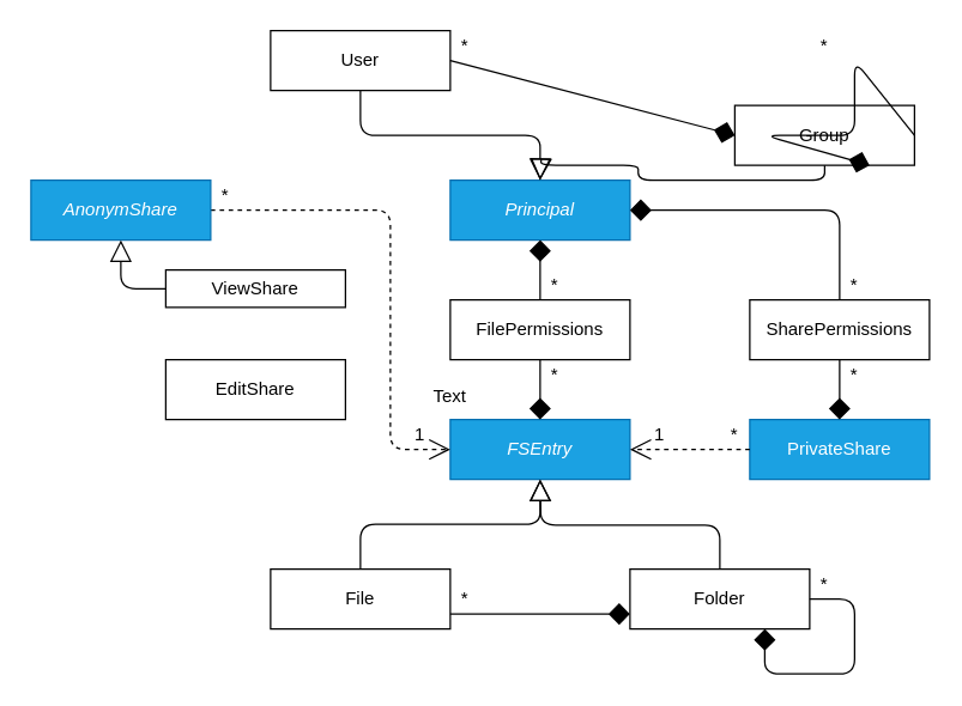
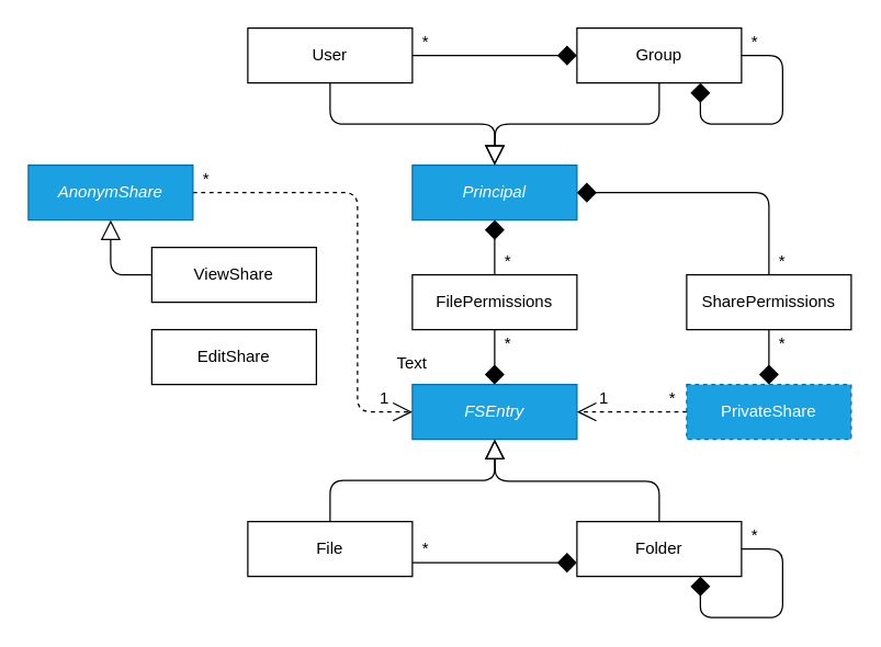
  <mxCell id="0" />
  <mxCell id="1" parent="0" />
  <mxCell id="2" value="&lt;i&gt;FSEntry&lt;/i&gt;" style="rounded=0;whiteSpace=wrap;html=1;fillColor=#1ba1e2;fontColor=#ffffff;strokeColor=#006EAF;" vertex="1" parent="1"><mxGeometry x="300" y="280" width="120" height="40" as="geometry" /></mxCell>
  <mxCell id="3" style="edgeStyle=orthogonalEdgeStyle;jumpSize=11;html=1;exitX=0.5;exitY=0;exitDx=0;exitDy=0;entryX=0.5;entryY=1;entryDx=0;entryDy=0;startArrow=none;startFill=0;endArrow=block;endFill=0;startSize=12;endSize=12;" edge="1" parent="1" source="4" target="2"><mxGeometry relative="1" as="geometry" /></mxCell>
  <mxCell id="4" value="File" style="rounded=0;whiteSpace=wrap;html=1;" vertex="1" parent="1"><mxGeometry x="180" y="380" width="120" height="40" as="geometry" /></mxCell>
  <mxCell id="5" style="edgeStyle=none;html=1;exitX=0;exitY=0.75;exitDx=0;exitDy=0;entryX=1;entryY=0.75;entryDx=0;entryDy=0;startArrow=diamond;startFill=1;jumpSize=11;endSize=12;startSize=12;endArrow=none;endFill=0;" edge="1" parent="1" source="7" target="4"><mxGeometry relative="1" as="geometry" /></mxCell>
  <mxCell id="6" style="edgeStyle=orthogonalEdgeStyle;jumpSize=11;html=1;exitX=0.5;exitY=0;exitDx=0;exitDy=0;startArrow=none;startFill=0;endArrow=block;endFill=0;startSize=12;endSize=12;" edge="1" parent="1" source="7"><mxGeometry relative="1" as="geometry"><mxPoint x="360" y="320" as="targetPoint" /></mxGeometry></mxCell>
  <mxCell id="7" value="Folder" style="rounded=0;whiteSpace=wrap;html=1;" vertex="1" parent="1"><mxGeometry x="420" y="380" width="120" height="40" as="geometry" /></mxCell>
  <mxCell id="8" style="edgeStyle=none;jumpSize=11;html=1;exitX=0.75;exitY=1;exitDx=0;exitDy=0;entryX=1;entryY=0.5;entryDx=0;entryDy=0;startArrow=diamond;startFill=1;endArrow=none;endFill=0;startSize=12;endSize=12;" edge="1" parent="1" source="7" target="7"><mxGeometry relative="1" as="geometry"><Array as="points"><mxPoint x="510" y="450" /><mxPoint x="570" y="450" /><mxPoint x="570" y="400" /></Array></mxGeometry></mxCell>
  <mxCell id="9" value="FilePermissions" style="rounded=0;whiteSpace=wrap;html=1;" vertex="1" parent="1"><mxGeometry x="300" y="200" width="120" height="40" as="geometry" /></mxCell>
  <mxCell id="10" style="edgeStyle=none;html=1;exitX=0.5;exitY=0;exitDx=0;exitDy=0;entryX=0.5;entryY=1;entryDx=0;entryDy=0;startArrow=diamond;startFill=1;jumpSize=11;endSize=12;startSize=12;endArrow=none;endFill=0;" edge="1" parent="1" source="2" target="9"><mxGeometry relative="1" as="geometry"><mxPoint x="430" y="420" as="sourcePoint" /><mxPoint x="310" y="420" as="targetPoint" /></mxGeometry></mxCell>
  <mxCell id="11" value="&lt;i&gt;Principal&lt;/i&gt;" style="rounded=0;whiteSpace=wrap;html=1;fillColor=#1ba1e2;fontColor=#ffffff;strokeColor=#006EAF;" vertex="1" parent="1"><mxGeometry x="300" y="120" width="120" height="40" as="geometry" /></mxCell>
  <mxCell id="12" style="edgeStyle=none;html=1;exitX=0.5;exitY=1;exitDx=0;exitDy=0;entryX=0.5;entryY=0;entryDx=0;entryDy=0;startArrow=diamond;startFill=1;jumpSize=11;endSize=12;startSize=12;endArrow=none;endFill=0;" edge="1" parent="1" source="11" target="9"><mxGeometry relative="1" as="geometry"><mxPoint x="370" y="290" as="sourcePoint" /><mxPoint x="370" y="250" as="targetPoint" /></mxGeometry></mxCell>
  <mxCell id="13" value="User" style="rounded=0;whiteSpace=wrap;html=1;" vertex="1" parent="1"><mxGeometry x="180" y="20" width="120" height="40" as="geometry" /></mxCell>
- <mxCell id="14" value="Group" style="rounded=0;whiteSpace=wrap;html=1;" vertex="1" parent="1"><mxGeometry x="490" y="70" width="120" height="40" as="geometry" /></mxCell>
+ <mxCell id="14" value="Group" style="rounded=0;whiteSpace=wrap;html=1;" vertex="1" parent="1"><mxGeometry x="420" y="20" width="120" height="40" as="geometry" /></mxCell>
  <mxCell id="15" style="edgeStyle=none;html=1;exitX=0;exitY=0.5;exitDx=0;exitDy=0;entryX=1;entryY=0.5;entryDx=0;entryDy=0;startArrow=diamond;startFill=1;jumpSize=11;endSize=12;startSize=12;endArrow=none;endFill=0;" edge="1" parent="1" source="14" target="13"><mxGeometry relative="1" as="geometry"><mxPoint x="430" y="420" as="sourcePoint" /><mxPoint x="310" y="420" as="targetPoint" /></mxGeometry></mxCell>
  <mxCell id="16" style="edgeStyle=orthogonalEdgeStyle;jumpSize=11;html=1;exitX=0.5;exitY=1;exitDx=0;exitDy=0;entryX=0.5;entryY=0;entryDx=0;entryDy=0;startArrow=none;startFill=0;endArrow=block;endFill=0;startSize=12;endSize=12;" edge="1" parent="1" source="13" target="11"><mxGeometry relative="1" as="geometry"><mxPoint x="250" y="390" as="sourcePoint" /><mxPoint x="370" y="330" as="targetPoint" /></mxGeometry></mxCell>
  <mxCell id="17" style="edgeStyle=orthogonalEdgeStyle;jumpSize=11;html=1;exitX=0.5;exitY=1;exitDx=0;exitDy=0;startArrow=none;startFill=0;endArrow=block;endFill=0;startSize=12;endSize=12;" edge="1" parent="1" source="14"><mxGeometry relative="1" as="geometry"><mxPoint x="250" y="70" as="sourcePoint" /><mxPoint x="360" y="120" as="targetPoint" /></mxGeometry></mxCell>
  <mxCell id="18" style="edgeStyle=none;jumpSize=11;html=1;entryX=1;entryY=0.5;entryDx=0;entryDy=0;startArrow=diamond;startFill=1;endArrow=none;endFill=0;startSize=12;endSize=12;exitX=0.75;exitY=1;exitDx=0;exitDy=0;" edge="1" parent="1" source="14" target="14"><mxGeometry relative="1" as="geometry"><mxPoint x="520" y="130" as="sourcePoint" /><mxPoint x="550" y="80" as="targetPoint" /><Array as="points"><mxPoint x="510" y="90" /><mxPoint x="570" y="90" /><mxPoint x="570" y="40" /></Array></mxGeometry></mxCell>
  <mxCell id="19" style="edgeStyle=orthogonalEdgeStyle;jumpSize=11;html=1;exitX=1;exitY=0.5;exitDx=0;exitDy=0;entryX=0;entryY=0.5;entryDx=0;entryDy=0;startArrow=none;startFill=0;endArrow=open;endFill=0;startSize=12;endSize=12;dashed=1;" edge="1" parent="1" source="20" target="2"><mxGeometry relative="1" as="geometry"><Array as="points"><mxPoint x="260" y="140" /><mxPoint x="260" y="300" /></Array></mxGeometry></mxCell>
  <mxCell id="20" value="&lt;i&gt;AnonymShare&lt;/i&gt;" style="rounded=0;whiteSpace=wrap;html=1;fillColor=#1ba1e2;fontColor=#ffffff;strokeColor=#006EAF;" vertex="1" parent="1"><mxGeometry x="20" y="120" width="120" height="40" as="geometry" /></mxCell>
- <mxCell id="21" value="ViewShare" style="rounded=0;whiteSpace=wrap;html=1;" vertex="1" parent="1"><mxGeometry x="110" y="180" width="120" height="25" as="geometry" /></mxCell>
+ <mxCell id="21" value="ViewShare" style="rounded=0;whiteSpace=wrap;html=1;" vertex="1" parent="1"><mxGeometry x="110" y="180" width="120" height="40" as="geometry" /></mxCell>
  <mxCell id="22" value="EditShare" style="rounded=0;whiteSpace=wrap;html=1;" vertex="1" parent="1"><mxGeometry x="110" y="240" width="120" height="40" as="geometry" /></mxCell>
  <mxCell id="23" style="edgeStyle=orthogonalEdgeStyle;jumpSize=11;html=1;exitX=0;exitY=0.5;exitDx=0;exitDy=0;entryX=0.5;entryY=1;entryDx=0;entryDy=0;startArrow=none;startFill=0;endArrow=block;endFill=0;startSize=12;endSize=12;" edge="1" parent="1" source="21" target="20"><mxGeometry relative="1" as="geometry"><mxPoint x="250" y="390" as="sourcePoint" /><mxPoint x="370" y="330" as="targetPoint" /></mxGeometry></mxCell>
  <mxCell id="24" value="Text" style="text;html=1;strokeColor=none;fillColor=none;align=center;verticalAlign=middle;whiteSpace=wrap;rounded=0;" vertex="1" parent="1"><mxGeometry x="270" y="250" width="60" height="30" as="geometry" /></mxCell>
  <mxCell id="25" value="*" style="text;html=1;strokeColor=none;fillColor=none;align=center;verticalAlign=middle;whiteSpace=wrap;rounded=0;" vertex="1" parent="1"><mxGeometry x="360" y="180" width="20" height="20" as="geometry" /></mxCell>
  <mxCell id="26" value="*" style="text;html=1;strokeColor=none;fillColor=none;align=center;verticalAlign=middle;whiteSpace=wrap;rounded=0;" vertex="1" parent="1"><mxGeometry x="360" y="240" width="20" height="20" as="geometry" /></mxCell>
  <mxCell id="27" value="*" style="text;html=1;strokeColor=none;fillColor=none;align=center;verticalAlign=middle;whiteSpace=wrap;rounded=0;" vertex="1" parent="1"><mxGeometry x="300" y="390" width="20" height="20" as="geometry" /></mxCell>
  <mxCell id="28" value="*" style="text;html=1;strokeColor=none;fillColor=none;align=center;verticalAlign=middle;whiteSpace=wrap;rounded=0;" vertex="1" parent="1"><mxGeometry x="540" y="380" width="20" height="20" as="geometry" /></mxCell>
  <mxCell id="29" value="*" style="text;html=1;strokeColor=none;fillColor=none;align=center;verticalAlign=middle;whiteSpace=wrap;rounded=0;" vertex="1" parent="1"><mxGeometry x="540" y="20" width="20" height="20" as="geometry" /></mxCell>
  <mxCell id="30" value="*" style="text;html=1;strokeColor=none;fillColor=none;align=center;verticalAlign=middle;whiteSpace=wrap;rounded=0;" vertex="1" parent="1"><mxGeometry x="300" y="20" width="20" height="20" as="geometry" /></mxCell>
  <mxCell id="31" value="1" style="text;html=1;strokeColor=none;fillColor=none;align=center;verticalAlign=middle;whiteSpace=wrap;rounded=0;" vertex="1" parent="1"><mxGeometry x="270" y="280" width="20" height="20" as="geometry" /></mxCell>
  <mxCell id="32" value="SharePermissions" style="rounded=0;whiteSpace=wrap;html=1;" vertex="1" parent="1"><mxGeometry x="500" y="200" width="120" height="40" as="geometry" /></mxCell>
  <mxCell id="33" style="edgeStyle=orthogonalEdgeStyle;html=1;exitX=1;exitY=0.5;exitDx=0;exitDy=0;entryX=0.5;entryY=0;entryDx=0;entryDy=0;startArrow=diamond;startFill=1;jumpSize=11;endSize=12;startSize=12;endArrow=none;endFill=0;" edge="1" parent="1" source="11" target="32"><mxGeometry relative="1" as="geometry"><mxPoint x="370" y="170" as="sourcePoint" /><mxPoint x="370" y="210" as="targetPoint" /></mxGeometry></mxCell>
- <mxCell id="34" value="PrivateShare" style="rounded=0;whiteSpace=wrap;html=1;fillColor=#1ba1e2;fontColor=#ffffff;strokeColor=#006EAF;" vertex="1" parent="1"><mxGeometry x="500" y="280" width="120" height="40" as="geometry" /></mxCell>
+ <mxCell id="34" value="PrivateShare" style="rounded=0;whiteSpace=wrap;html=1;fillColor=#1ba1e2;fontColor=#ffffff;strokeColor=#006EAF;dashed=1;" vertex="1" parent="1"><mxGeometry x="500" y="280" width="120" height="40" as="geometry" /></mxCell>
  <mxCell id="35" style="edgeStyle=orthogonalEdgeStyle;html=1;exitX=0.5;exitY=0;exitDx=0;exitDy=0;entryX=0.5;entryY=1;entryDx=0;entryDy=0;startArrow=diamond;startFill=1;jumpSize=11;endSize=12;startSize=12;endArrow=none;endFill=0;" edge="1" parent="1" source="34" target="32"><mxGeometry relative="1" as="geometry"><mxPoint x="430" y="150" as="sourcePoint" /><mxPoint x="570" y="210" as="targetPoint" /></mxGeometry></mxCell>
  <mxCell id="36" value="*" style="text;html=1;strokeColor=none;fillColor=none;align=center;verticalAlign=middle;whiteSpace=wrap;rounded=0;" vertex="1" parent="1"><mxGeometry x="560" y="180" width="20" height="20" as="geometry" /></mxCell>
  <mxCell id="37" value="*" style="text;html=1;strokeColor=none;fillColor=none;align=center;verticalAlign=middle;whiteSpace=wrap;rounded=0;" vertex="1" parent="1"><mxGeometry x="560" y="240" width="20" height="20" as="geometry" /></mxCell>
  <mxCell id="38" style="edgeStyle=orthogonalEdgeStyle;jumpSize=11;html=1;exitX=0;exitY=0.5;exitDx=0;exitDy=0;entryX=1;entryY=0.5;entryDx=0;entryDy=0;startArrow=none;startFill=0;endArrow=open;endFill=0;startSize=12;endSize=12;dashed=1;" edge="1" parent="1" source="34" target="2"><mxGeometry relative="1" as="geometry"><mxPoint x="150" y="150" as="sourcePoint" /><mxPoint x="310" y="310" as="targetPoint" /><Array as="points"><mxPoint x="440" y="300" /><mxPoint x="440" y="300" /></Array></mxGeometry></mxCell>
  <mxCell id="39" value="1" style="text;html=1;strokeColor=none;fillColor=none;align=center;verticalAlign=middle;whiteSpace=wrap;rounded=0;" vertex="1" parent="1"><mxGeometry x="430" y="280" width="20" height="20" as="geometry" /></mxCell>
  <mxCell id="40" value="*" style="text;html=1;strokeColor=none;fillColor=none;align=center;verticalAlign=middle;whiteSpace=wrap;rounded=0;" vertex="1" parent="1"><mxGeometry x="140" y="120" width="20" height="20" as="geometry" /></mxCell>
  <mxCell id="41" value="*" style="text;html=1;strokeColor=none;fillColor=none;align=center;verticalAlign=middle;whiteSpace=wrap;rounded=0;" vertex="1" parent="1"><mxGeometry x="480" y="280" width="20" height="20" as="geometry" /></mxCell>
